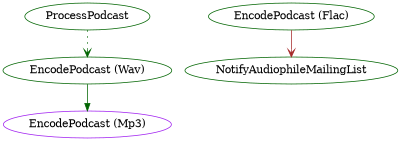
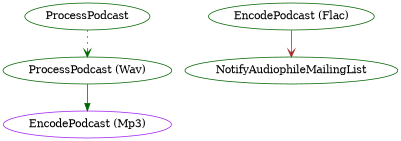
  digraph {
    node [color=darkgreen]
    edge [arrowhead=vee color=darkgreen style=solid]
    n1 [color=purple label="EncodePodcast (Mp3)"]
-   n2 [label="EncodePodcast (Wav)"]
+   n2 [label="ProcessPodcast (Wav)"]
    n3 [label="EncodePodcast (Flac)"]
    NotifyAudiophileMailingList
    ProcessPodcast
    n2 -> n1 [arrowhead=normal]
    n3 -> NotifyAudiophileMailingList [color=brown]
    ProcessPodcast -> n2 [style=dotted]
  }
